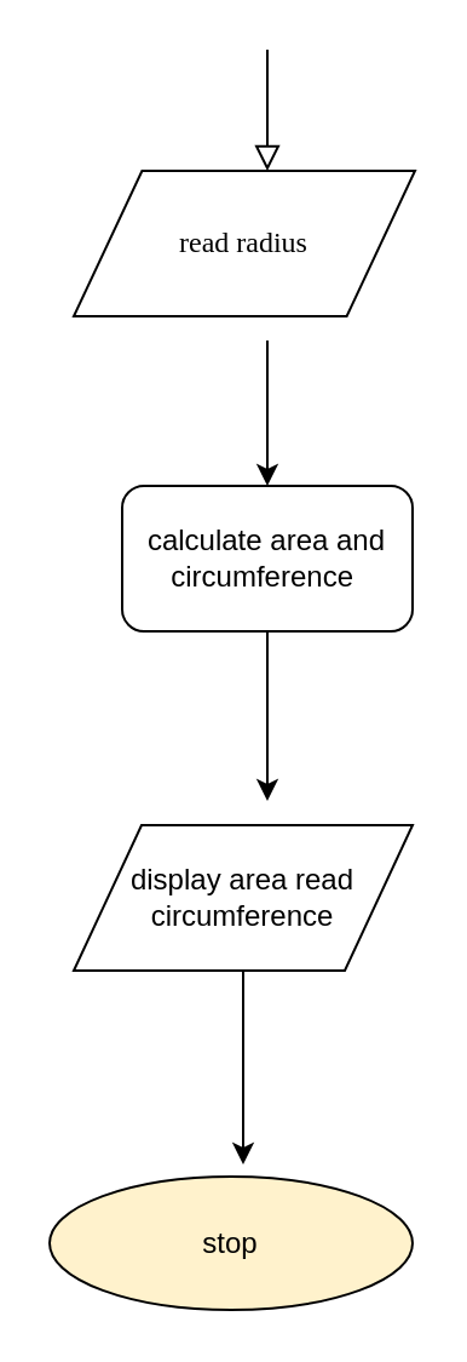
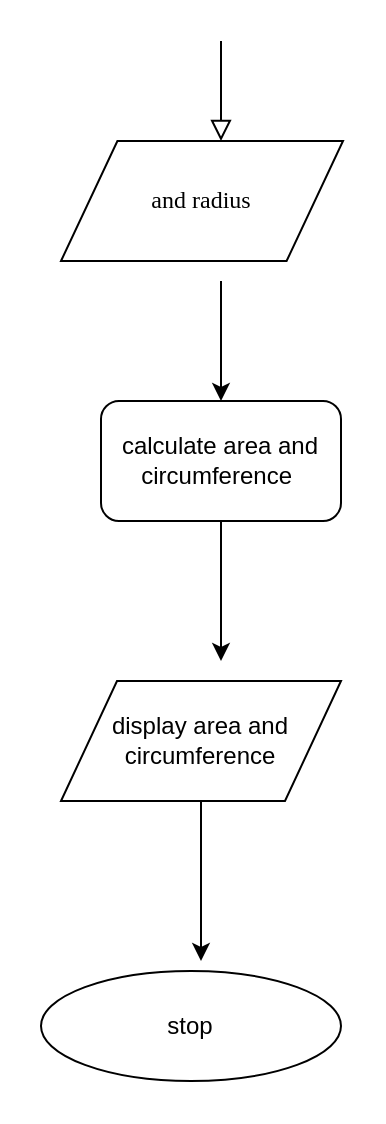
  <mxCell id="0" />
  <mxCell id="1" parent="0" />
  <mxCell id="2" value="" style="rounded=0;html=1;jettySize=auto;orthogonalLoop=1;fontSize=11;endArrow=block;endFill=0;endSize=8;strokeWidth=1;shadow=0;labelBackgroundColor=none;edgeStyle=orthogonalEdgeStyle;" parent="1" edge="1"><mxGeometry relative="1" as="geometry"><mxPoint x="110" y="20" as="sourcePoint" /><mxPoint x="110" y="70" as="targetPoint" /></mxGeometry></mxCell>
  <mxCell id="3" value="" style="edgeStyle=orthogonalEdgeStyle;rounded=0;orthogonalLoop=1;jettySize=auto;html=1;fontFamily=Verdana;" parent="1" target="5" edge="1"><mxGeometry relative="1" as="geometry"><mxPoint x="110" y="140" as="sourcePoint" /><Array as="points"><mxPoint x="110" y="150" /><mxPoint x="110" y="150" /></Array></mxGeometry></mxCell>
  <mxCell id="4" style="edgeStyle=orthogonalEdgeStyle;rounded=0;orthogonalLoop=1;jettySize=auto;html=1;exitX=0.5;exitY=1;exitDx=0;exitDy=0;fontFamily=Verdana;" parent="1" source="5" edge="1"><mxGeometry relative="1" as="geometry"><mxPoint x="110" y="330" as="targetPoint" /></mxGeometry></mxCell>
  <mxCell id="5" value="calculate area and&lt;br&gt;circumference&amp;nbsp;" style="whiteSpace=wrap;html=1;rounded=1;" parent="1" vertex="1"><mxGeometry x="50" y="200" width="120" height="60" as="geometry" /></mxCell>
  <mxCell id="6" value="" style="edgeStyle=orthogonalEdgeStyle;rounded=0;orthogonalLoop=1;jettySize=auto;html=1;" parent="1" source="7" edge="1"><mxGeometry relative="1" as="geometry"><mxPoint x="100" y="480" as="targetPoint" /></mxGeometry></mxCell>
- <mxCell id="7" value="display area read&lt;br&gt;circumference" style="shape=parallelogram;perimeter=parallelogramPerimeter;whiteSpace=wrap;html=1;" parent="1" vertex="1"><mxGeometry x="30" y="340" width="140" height="60" as="geometry" /></mxCell>
- <mxCell id="8" value="stop" style="ellipse;whiteSpace=wrap;html=1;fillColor=#fff2cc;" parent="1" vertex="1"><mxGeometry x="20" y="485" width="150" height="55" as="geometry" /></mxCell>
- <mxCell id="9" value="read radius" style="shape=parallelogram;perimeter=parallelogramPerimeter;whiteSpace=wrap;html=1;fontFamily=Verdana;" parent="1" vertex="1"><mxGeometry x="30" y="70" width="141" height="60" as="geometry" /></mxCell>
+ <mxCell id="7" value="display area and&lt;br&gt;circumference" style="shape=parallelogram;perimeter=parallelogramPerimeter;whiteSpace=wrap;html=1;" parent="1" vertex="1"><mxGeometry x="30" y="340" width="140" height="60" as="geometry" /></mxCell>
+ <mxCell id="8" value="stop" style="ellipse;whiteSpace=wrap;html=1;" parent="1" vertex="1"><mxGeometry x="20" y="485" width="150" height="55" as="geometry" /></mxCell>
+ <mxCell id="9" value="and radius" style="shape=parallelogram;perimeter=parallelogramPerimeter;whiteSpace=wrap;html=1;fontFamily=Verdana;" parent="1" vertex="1"><mxGeometry x="30" y="70" width="141" height="60" as="geometry" /></mxCell>
